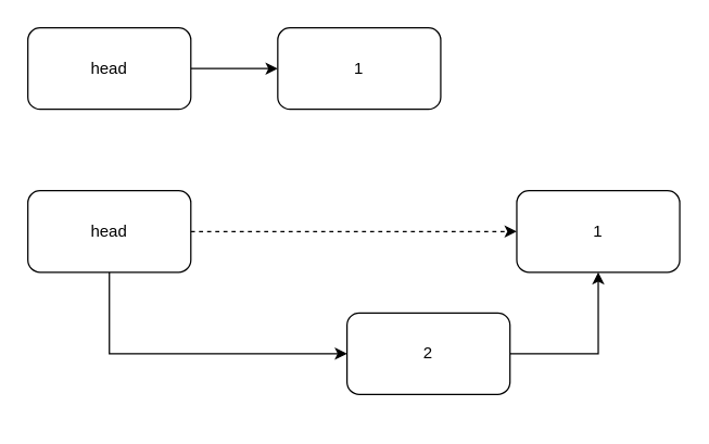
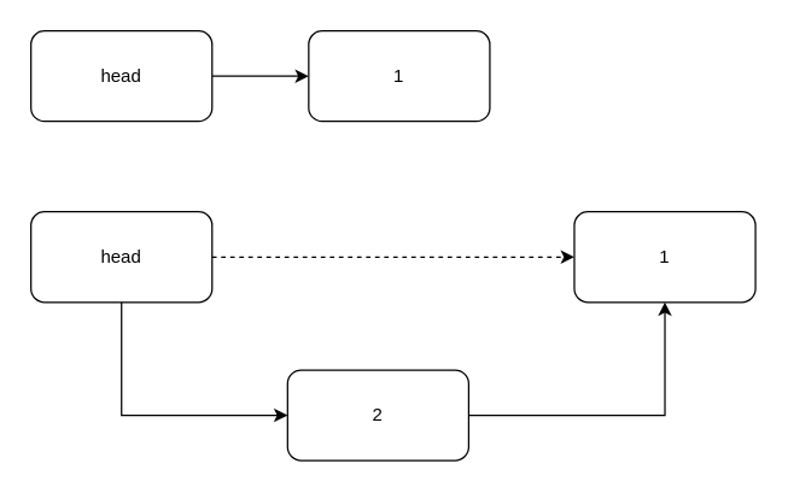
  <mxCell id="0" />
  <mxCell id="1" parent="0" />
  <mxCell id="2" style="edgeStyle=orthogonalEdgeStyle;rounded=0;orthogonalLoop=1;jettySize=auto;html=1;exitX=1;exitY=0.5;exitDx=0;exitDy=0;entryX=0;entryY=0.5;entryDx=0;entryDy=0;" edge="1" parent="1" source="3" target="4"><mxGeometry relative="1" as="geometry" /></mxCell>
  <mxCell id="3" value="head" style="rounded=1;whiteSpace=wrap;html=1;" vertex="1" parent="1"><mxGeometry x="20" y="20" width="120" height="60" as="geometry" /></mxCell>
  <mxCell id="4" value="1" style="rounded=1;whiteSpace=wrap;html=1;" vertex="1" parent="1"><mxGeometry x="204" y="20" width="120" height="60" as="geometry" /></mxCell>
  <mxCell id="5" style="edgeStyle=orthogonalEdgeStyle;rounded=0;orthogonalLoop=1;jettySize=auto;html=1;exitX=0.5;exitY=1;exitDx=0;exitDy=0;entryX=0;entryY=0.5;entryDx=0;entryDy=0;" edge="1" parent="1" source="7" target="10"><mxGeometry relative="1" as="geometry" /></mxCell>
  <mxCell id="6" style="edgeStyle=orthogonalEdgeStyle;rounded=0;orthogonalLoop=1;jettySize=auto;html=1;exitX=1;exitY=0.5;exitDx=0;exitDy=0;entryX=0;entryY=0.5;entryDx=0;entryDy=0;dashed=1;" edge="1" parent="1" source="7" target="8"><mxGeometry relative="1" as="geometry" /></mxCell>
  <mxCell id="7" value="head" style="rounded=1;whiteSpace=wrap;html=1;" vertex="1" parent="1"><mxGeometry x="20" y="140" width="120" height="60" as="geometry" /></mxCell>
  <mxCell id="8" value="1" style="rounded=1;whiteSpace=wrap;html=1;" vertex="1" parent="1"><mxGeometry x="380" y="140" width="120" height="60" as="geometry" /></mxCell>
  <mxCell id="9" style="edgeStyle=orthogonalEdgeStyle;rounded=0;orthogonalLoop=1;jettySize=auto;html=1;exitX=1;exitY=0.5;exitDx=0;exitDy=0;entryX=0.5;entryY=1;entryDx=0;entryDy=0;" edge="1" parent="1" source="10" target="8"><mxGeometry relative="1" as="geometry" /></mxCell>
- <mxCell id="10" value="2" style="rounded=1;whiteSpace=wrap;html=1;" vertex="1" parent="1"><mxGeometry x="255" y="230" width="120" height="60" as="geometry" /></mxCell>
+ <mxCell id="10" value="2" style="rounded=1;whiteSpace=wrap;html=1;" vertex="1" parent="1"><mxGeometry x="190" y="245" width="120" height="60" as="geometry" /></mxCell>
